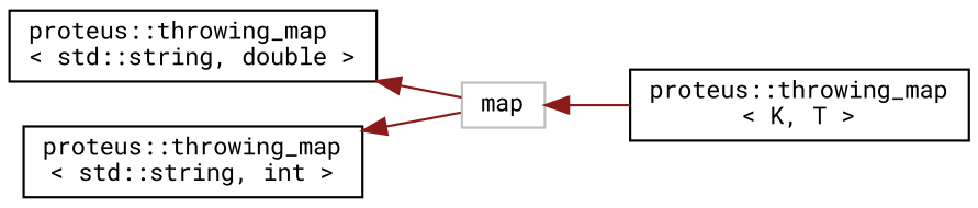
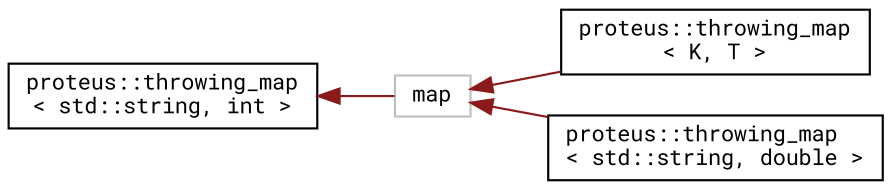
  digraph {
    fontname="Roboto Mono"
    rankdir=LR
    node [color=black fillcolor=white fontname="Roboto Mono" fontsize=10 shape=record style=filled]
    edge [color=firebrick4 dir=back fontname="Roboto Mono" fontsize=10 labelfontname=Helvetica labelfontsize=10 style=solid]
    n1 [color=grey75 height=0.2 label=map width=0.4]
    n2 [height=0.2 label="proteus::throwing_map\l\< K, T \>" width=0.4]
    n3 [height=0.2 label="proteus::throwing_map\l\< std::string, double \>" width=0.4]
    n4 [height=0.2 label="proteus::throwing_map\l\< std::string, int \>" width=0.4]
    n1 -> n2
-   n3 -> n1
+   n1 -> n3
    n4 -> n1
  }
